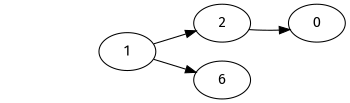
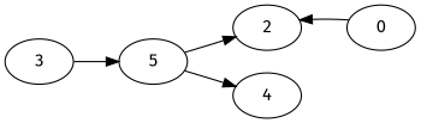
  digraph {
    fontname="Fira Sans"
    rankdir=LR
    node [fontname="Fira Sans"]
    edge [fontname="Fira Sans"]
-   5 [label=1]
+   3
+   5
    n3 [label=0]
    2
-   4 [label=6]
+   4
+   3 -> 5
    5 -> 2
    5 -> 4
-   2 -> n3
+   n3 -> 2
  }
